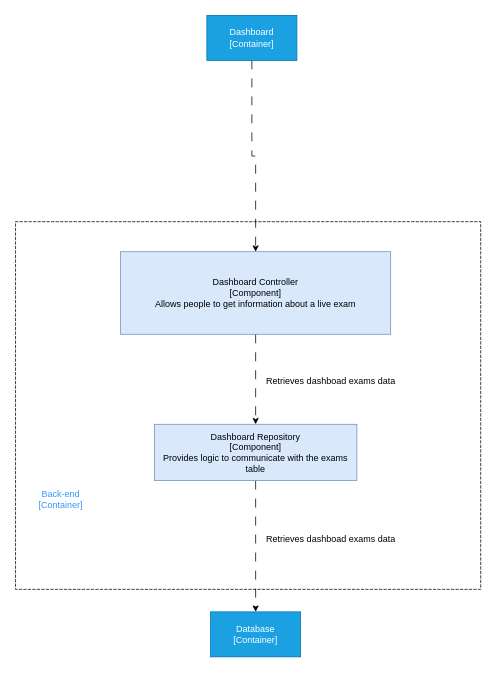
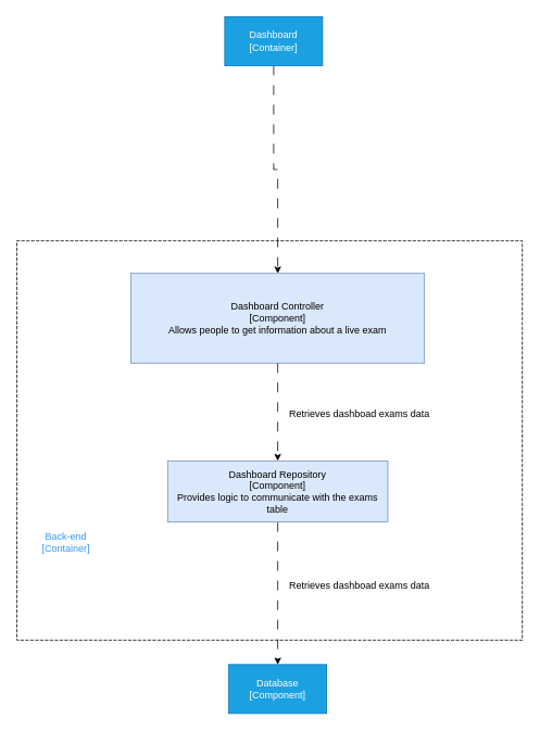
  <mxCell id="0" />
  <mxCell id="1" parent="0" />
  <mxCell id="2" value="" style="edgeStyle=orthogonalEdgeStyle;rounded=0;orthogonalLoop=1;jettySize=auto;html=1;dashed=1;dashPattern=12 12;" edge="1" parent="1" source="3" target="5"><mxGeometry relative="1" as="geometry" /></mxCell>
  <mxCell id="3" value="Dashboard&lt;br&gt;&lt;div&gt;[Container]&lt;/div&gt;" style="rounded=0;whiteSpace=wrap;html=1;fillColor=#1ba1e2;strokeColor=#006EAF;fontColor=#ffffff;" vertex="1" parent="1"><mxGeometry x="275" y="20" width="120" height="60" as="geometry" /></mxCell>
  <mxCell id="4" value="" style="edgeStyle=orthogonalEdgeStyle;rounded=0;orthogonalLoop=1;jettySize=auto;html=1;dashed=1;dashPattern=12 12;" edge="1" parent="1" source="5" target="7"><mxGeometry relative="1" as="geometry" /></mxCell>
  <mxCell id="5" value="Dashboard Controller&lt;div&gt;[Component]&lt;/div&gt;&lt;div&gt;Allows people to get information about a live exam&lt;/div&gt;" style="rounded=0;whiteSpace=wrap;html=1;fillColor=#dae8fc;strokeColor=#6c8ebf;" vertex="1" parent="1"><mxGeometry x="160" y="335" width="360" height="110" as="geometry" /></mxCell>
  <mxCell id="6" value="" style="edgeStyle=orthogonalEdgeStyle;rounded=0;orthogonalLoop=1;jettySize=auto;html=1;dashed=1;dashPattern=12 12;" edge="1" parent="1" source="7" target="8"><mxGeometry relative="1" as="geometry" /></mxCell>
  <mxCell id="7" value="Dashboard Repository&lt;div&gt;[Component]&lt;/div&gt;&lt;div&gt;Provides logic to communicate with the exams table&lt;/div&gt;" style="whiteSpace=wrap;html=1;fillColor=#dae8fc;strokeColor=#6c8ebf;rounded=0;" vertex="1" parent="1"><mxGeometry x="205" y="565" width="270" height="75" as="geometry" /></mxCell>
- <mxCell id="8" value="Database&lt;div&gt;[Container]&lt;/div&gt;" style="whiteSpace=wrap;html=1;fillColor=#1ba1e2;strokeColor=#006EAF;rounded=0;fontColor=#ffffff;" vertex="1" parent="1"><mxGeometry x="280" y="815" width="120" height="60" as="geometry" /></mxCell>
+ <mxCell id="8" value="Database&lt;div&gt;[Component]&lt;/div&gt;" style="whiteSpace=wrap;html=1;fillColor=#1ba1e2;strokeColor=#006EAF;rounded=0;fontColor=#ffffff;" vertex="1" parent="1"><mxGeometry x="280" y="815" width="120" height="60" as="geometry" /></mxCell>
  <mxCell id="9" value="" style="shape=table;startSize=0;container=1;collapsible=0;childLayout=tableLayout;fillColor=none;dashed=1;" vertex="1" parent="1"><mxGeometry x="20" y="295" width="620" height="490" as="geometry" /></mxCell>
  <mxCell id="10" value="" style="shape=tableRow;horizontal=0;startSize=0;swimlaneHead=0;swimlaneBody=0;strokeColor=inherit;top=0;left=0;bottom=0;right=0;collapsible=0;dropTarget=0;fillColor=none;points=[[0,0.5],[1,0.5]];portConstraint=eastwest;" vertex="1" parent="9"><mxGeometry width="620" height="490" as="geometry" /></mxCell>
  <mxCell id="11" value="" style="shape=partialRectangle;html=1;whiteSpace=wrap;connectable=0;strokeColor=inherit;overflow=hidden;fillColor=none;top=0;left=0;bottom=0;right=0;pointerEvents=1;" vertex="1" parent="10"><mxGeometry width="620" height="490" as="geometry"><mxRectangle width="620" height="490" as="alternateBounds" /></mxGeometry></mxCell>
  <mxCell id="12" value="Retrieves dashboad exams data&lt;div&gt;&lt;br&gt;&lt;/div&gt;" style="text;html=1;align=center;verticalAlign=middle;resizable=0;points=[];autosize=1;strokeColor=none;fillColor=none;" vertex="1" parent="1"><mxGeometry x="340" y="705" width="200" height="40" as="geometry" /></mxCell>
  <mxCell id="13" value="Back-end&lt;div&gt;[Container]&lt;/div&gt;" style="text;html=1;align=center;verticalAlign=middle;resizable=0;points=[];autosize=1;strokeColor=none;fillColor=none;fontColor=#3399FF;" vertex="1" parent="1"><mxGeometry x="40" y="645" width="80" height="40" as="geometry" /></mxCell>
  <mxCell id="14" value="Retrieves dashboad exams data&lt;div&gt;&lt;br&gt;&lt;/div&gt;" style="text;html=1;align=center;verticalAlign=middle;resizable=0;points=[];autosize=1;strokeColor=none;fillColor=none;dashed=1;dashPattern=12 12;" vertex="1" parent="1"><mxGeometry x="340" y="495" width="200" height="40" as="geometry" /></mxCell>
